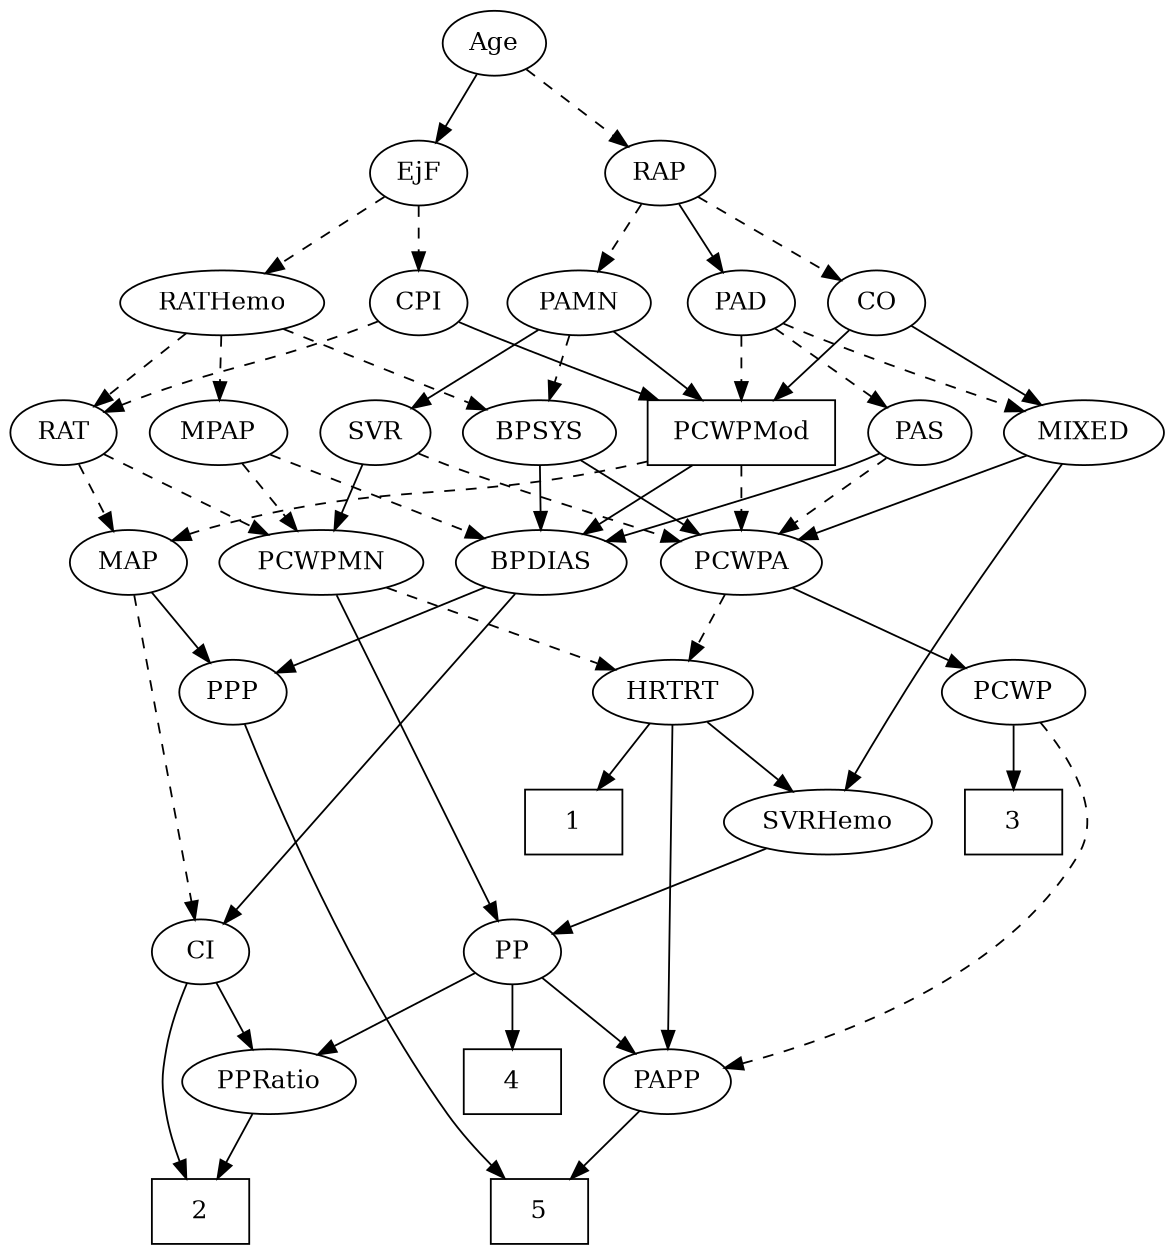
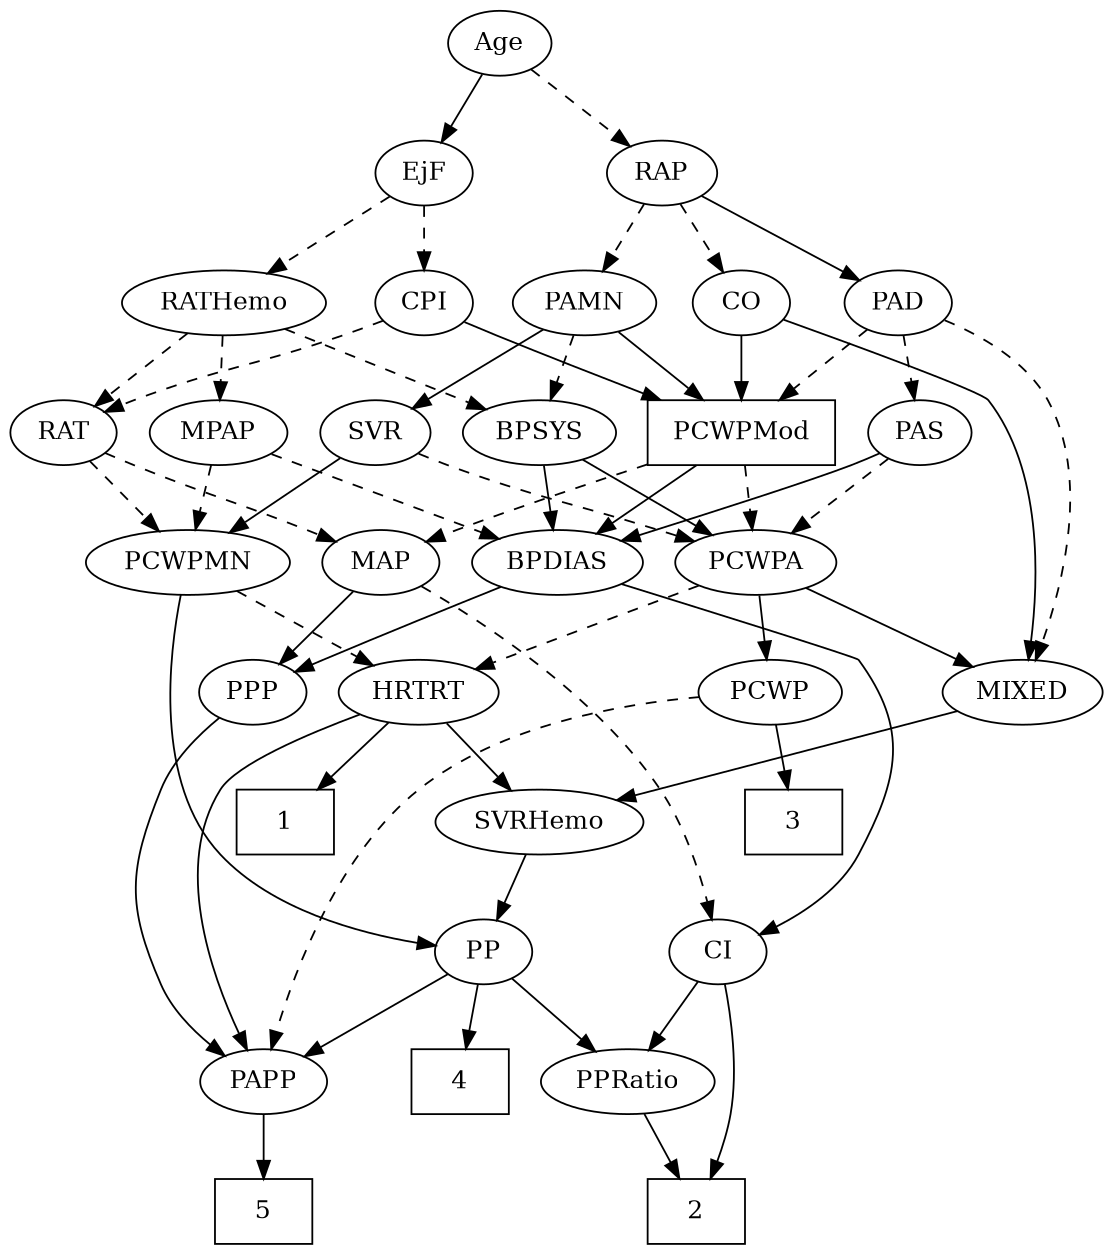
  strict digraph {
    edge [style=solid]
    1 [height=0.5 shape=box width=0.75]
    2 [height=0.5 shape=box width=0.75]
    3 [height=0.5 shape=box width=0.75]
    4 [height=0.5 shape=box width=0.75]
    5 [height=0.5 shape=box width=0.75]
    Age [height=0.5 width=0.75]
    EjF [height=0.5 width=0.75]
    RAP [height=0.5 width=0.77632]
    RATHemo [height=0.5 width=1.3721]
    CPI [height=0.5 width=0.75]
    PAD [height=0.5 width=0.79437]
    CO [height=0.5 width=0.75]
    PAMN [height=0.5 width=1.011]
    MPAP [height=0.5 width=0.97491]
    BPSYS [height=0.5 width=1.0471]
    RAT [height=0.5 width=0.75827]
    PCWPMod [height=0.5 shape=box width=1.4443]
    MIXED [height=0.5 width=1.1193]
    PAS [height=0.5 width=0.75]
    SVR [height=0.5 width=0.77632]
    PCWPMN [height=0.5 width=1.3902]
    BPDIAS [height=0.5 width=1.1735]
    PCWPA [height=0.5 width=1.1555]
    MAP [height=0.5 width=0.84854]
    SVRHemo [height=0.5 width=1.3902]
    PCWP [height=0.5 width=0.97491]
    HRTRT [height=0.5 width=1.1013]
    PP [height=0.5 width=0.75]
    PAPP [height=0.5 width=0.88464]
    PPRatio [height=0.5 width=1.1013]
    PPP [height=0.5 width=0.75]
    CI [height=0.5 width=0.75]
    Age -> EjF
    Age -> RAP [style=dashed]
    EjF -> RATHemo [style=dashed]
    EjF -> CPI [style=dashed]
    RAP -> PAD
    RAP -> CO [style=dashed]
    RAP -> PAMN [style=dashed]
    RATHemo -> MPAP [style=dashed]
    RATHemo -> BPSYS [style=dashed]
    RATHemo -> RAT [style=dashed]
    CPI -> RAT [style=dashed]
    CPI -> PCWPMod
    PAD -> PCWPMod [style=dashed]
    PAD -> MIXED [style=dashed]
    PAD -> PAS [style=dashed]
    CO -> PCWPMod
    CO -> MIXED
    PAMN -> BPSYS [style=dashed]
    PAMN -> PCWPMod
    PAMN -> SVR
    MPAP -> PCWPMN [style=dashed]
    MPAP -> BPDIAS [style=dashed]
    BPSYS -> BPDIAS
    BPSYS -> PCWPA
    RAT -> PCWPMN [style=dashed]
    RAT -> MAP [style=dashed]
    PCWPMod -> BPDIAS
    PCWPMod -> PCWPA [style=dashed]
    PCWPMod -> MAP [style=dashed]
-   MIXED -> PCWPA
+   PCWPA -> MIXED
    MIXED -> SVRHemo
    PAS -> BPDIAS
    PAS -> PCWPA [style=dashed]
    SVR -> PCWPMN
    SVR -> PCWPA [style=dashed]
    PCWPMN -> HRTRT [style=dashed]
    PCWPMN -> PP
    BPDIAS -> PPP
    BPDIAS -> CI
    PCWPA -> PCWP
    PCWPA -> HRTRT [style=dashed]
    MAP -> PPP
    MAP -> CI [style=dashed]
    SVRHemo -> PP
    PCWP -> 3
    PCWP -> PAPP [style=dashed]
    HRTRT -> 1
    HRTRT -> SVRHemo
    HRTRT -> PAPP
    PP -> 4
    PP -> PAPP
    PP -> PPRatio
    PAPP -> 5
    PPRatio -> 2
-   PPP -> 5
+   PPP -> PAPP
    CI -> 2
    CI -> PPRatio
  }
